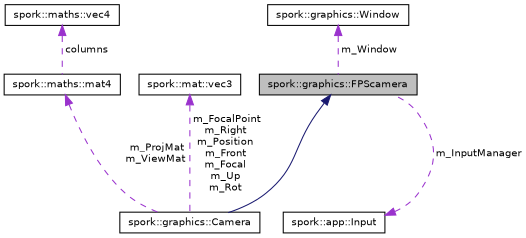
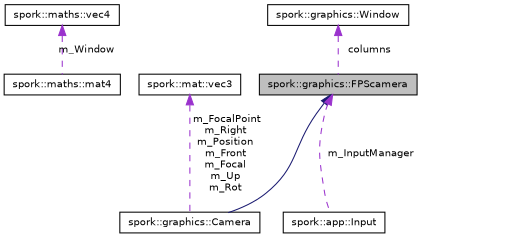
  digraph {
    fontname="DejaVu Sans"
    node [color=black fillcolor=white fontname="DejaVu Sans" fontsize=10 shape=record style=filled]
    edge [color=darkorchid3 dir=back fontname="DejaVu Sans" fontsize=10 labelfontname=Helvetica labelfontsize=10 style=dashed]
    n1 [fillcolor=grey75 fontcolor=black height=0.2 label="spork::graphics::FPScamera" width=0.4]
    n2 [height=0.2 label="spork::graphics::Camera" width=0.4]
    n3 [height=0.2 label="spork::maths::mat4" width=0.4]
    n4 [height=0.2 label="spork::maths::vec4" width=0.4]
    n5 [height=0.2 label="spork::mat::vec3" width=0.4]
    n6 [height=0.2 label="spork::graphics::Window" width=0.4]
    n7 [height=0.2 label="spork::app::Input" width=0.4]
    n1 -> n2 [color=midnightblue style=solid]
-   n3 -> n2 [label=" m_ProjMat\nm_ViewMat"]
-   n4 -> n3 [label=" columns"]
+   n4 -> n3 [label=" m_Window"]
    n5 -> n2 [label=" m_FocalPoint\nm_Right\nm_Position\nm_Front\nm_Focal\nm_Up\nm_Rot"]
-   n6 -> n1 [label=" m_Window"]
-   n7 -> n1 [label=" m_InputManager"]
+   n6 -> n1 [label=" columns"]
+   n1 -> n7 [label=" m_InputManager"]
  }
